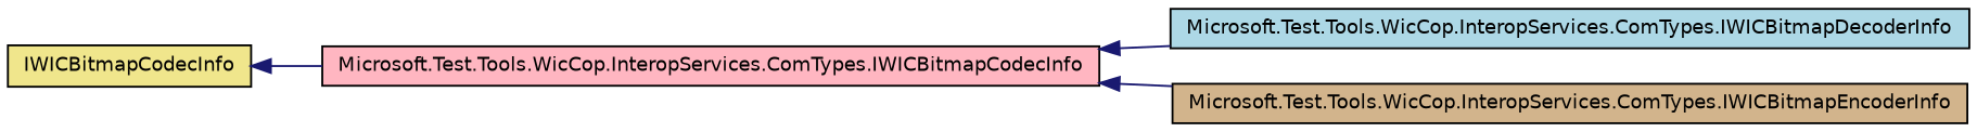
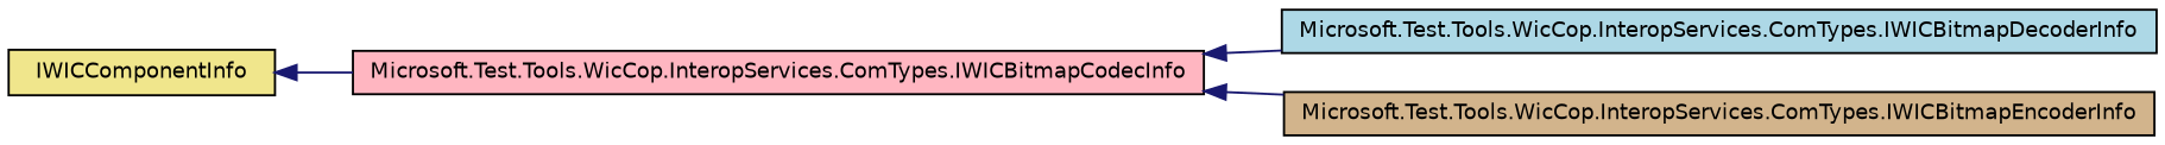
  digraph {
    rankdir=LR
    node [color=black fontname=Helvetica fontsize=10 shape=record style=filled]
    edge [color=midnightblue dir=back fontname=Helvetica fontsize=10 labelfontname=Helvetica labelfontsize=10 style=solid]
    n1 [fillcolor=lightpink fontcolor=black height=0.2 label="Microsoft.Test.Tools.WicCop.InteropServices.ComTypes.IWICBitmapCodecInfo" width=0.4]
    n2 [fillcolor=lightblue height=0.2 label="Microsoft.Test.Tools.WicCop.InteropServices.ComTypes.IWICBitmapDecoderInfo" width=0.4]
    n3 [fillcolor=tan height=0.2 label="Microsoft.Test.Tools.WicCop.InteropServices.ComTypes.IWICBitmapEncoderInfo" width=0.4]
-   n4 [fillcolor=khaki height=0.2 label=IWICBitmapCodecInfo width=0.4]
+   n4 [fillcolor=khaki height=0.2 label=IWICComponentInfo width=0.4]
    n1 -> n2
    n1 -> n3
    n4 -> n1
  }
